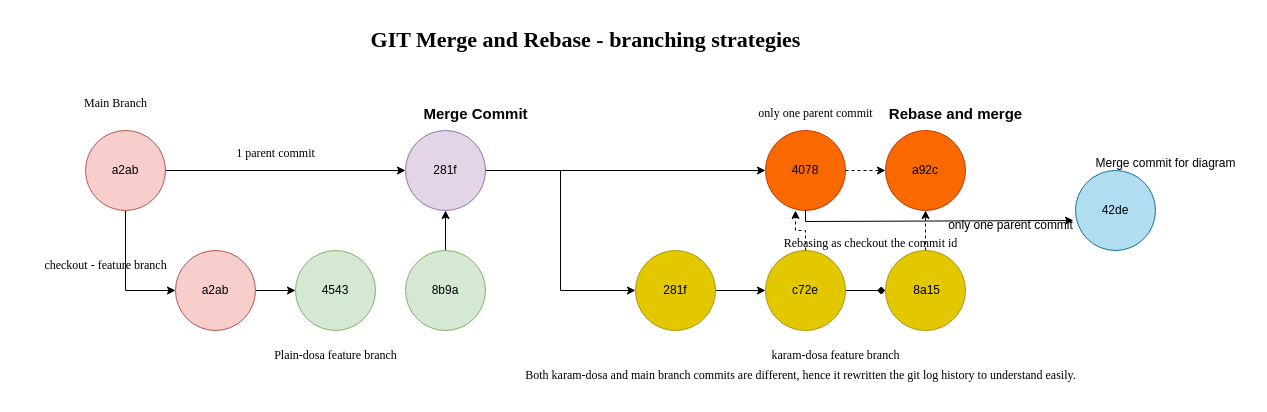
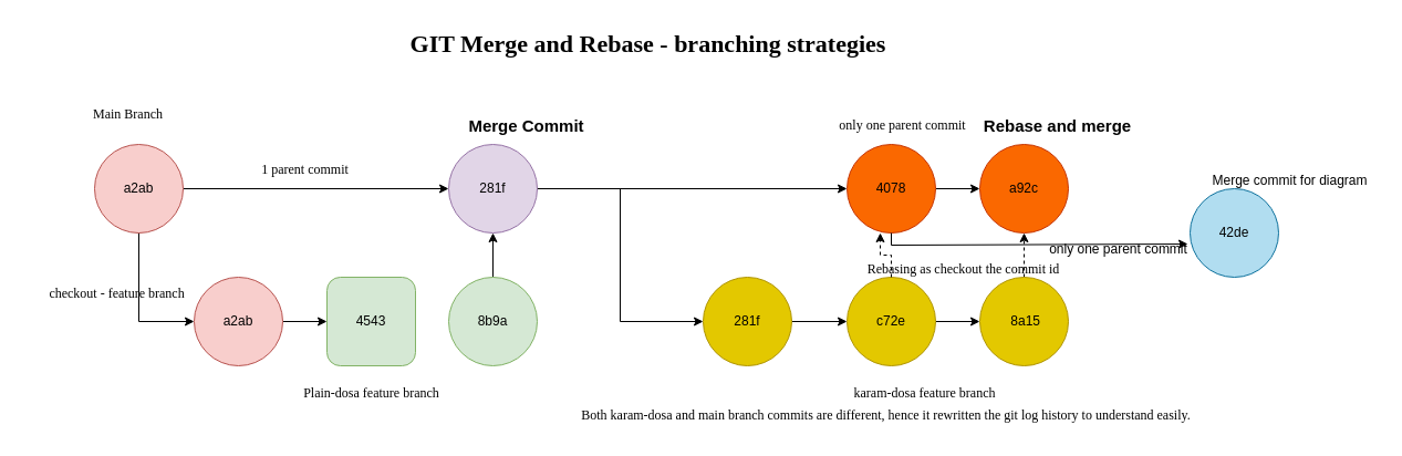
  <mxCell id="0" />
  <mxCell id="1" parent="0" />
  <mxCell id="2" style="edgeStyle=orthogonalEdgeStyle;rounded=0;orthogonalLoop=1;jettySize=auto;html=1;entryX=0;entryY=0.5;entryDx=0;entryDy=0;" edge="1" parent="1" target="6"><mxGeometry relative="1" as="geometry"><mxPoint x="105" y="190" as="sourcePoint" /><mxPoint x="115" y="310" as="targetPoint" /><Array as="points"><mxPoint x="105" y="191" /><mxPoint x="125" y="191" /><mxPoint x="125" y="290" /></Array></mxGeometry></mxCell>
  <mxCell id="3" style="edgeStyle=orthogonalEdgeStyle;rounded=0;orthogonalLoop=1;jettySize=auto;html=1;" edge="1" parent="1" source="4" target="13"><mxGeometry relative="1" as="geometry" /></mxCell>
  <mxCell id="4" value="a2ab" style="ellipse;whiteSpace=wrap;html=1;aspect=fixed;fillColor=#f8cecc;strokeColor=#b85450;" vertex="1" parent="1"><mxGeometry x="85" y="130" width="80" height="80" as="geometry" /></mxCell>
  <mxCell id="5" value="" style="edgeStyle=orthogonalEdgeStyle;rounded=0;orthogonalLoop=1;jettySize=auto;html=1;" edge="1" parent="1" source="6" target="7"><mxGeometry relative="1" as="geometry" /></mxCell>
  <mxCell id="6" value="a2ab" style="ellipse;whiteSpace=wrap;html=1;aspect=fixed;fillColor=#f8cecc;strokeColor=#b85450;" vertex="1" parent="1"><mxGeometry x="175" y="250" width="80" height="80" as="geometry" /></mxCell>
- <mxCell id="7" value="4543" style="ellipse;whiteSpace=wrap;html=1;aspect=fixed;fillColor=#d5e8d4;strokeColor=#82b366;" vertex="1" parent="1"><mxGeometry x="295" y="250" width="80" height="80" as="geometry" /></mxCell>
+ <mxCell id="7" value="4543" style="whiteSpace=wrap;html=1;aspect=fixed;fillColor=#d5e8d4;strokeColor=#82b366;rounded=1;" vertex="1" parent="1"><mxGeometry x="295" y="250" width="80" height="80" as="geometry" /></mxCell>
  <mxCell id="8" value="" style="edgeStyle=orthogonalEdgeStyle;rounded=0;orthogonalLoop=1;jettySize=auto;html=1;" edge="1" parent="1" source="9" target="13"><mxGeometry relative="1" as="geometry" /></mxCell>
  <mxCell id="9" value="8b9a" style="ellipse;whiteSpace=wrap;html=1;aspect=fixed;fillColor=#d5e8d4;strokeColor=#82b366;" vertex="1" parent="1"><mxGeometry x="405" y="250" width="80" height="80" as="geometry" /></mxCell>
  <mxCell id="10" value="checkout - feature branch" style="text;html=1;align=center;verticalAlign=middle;resizable=0;points=[];autosize=1;strokeColor=none;fillColor=none;fontStyle=0;fontFamily=Comic Sans MS;" vertex="1" parent="1"><mxGeometry x="20" y="250" width="170" height="30" as="geometry" /></mxCell>
  <mxCell id="11" style="edgeStyle=orthogonalEdgeStyle;rounded=0;orthogonalLoop=1;jettySize=auto;html=1;entryX=0;entryY=0.5;entryDx=0;entryDy=0;" edge="1" parent="1" source="13" target="17"><mxGeometry relative="1" as="geometry" /></mxCell>
  <mxCell id="12" style="edgeStyle=orthogonalEdgeStyle;rounded=0;orthogonalLoop=1;jettySize=auto;html=1;entryX=0;entryY=0.5;entryDx=0;entryDy=0;" edge="1" parent="1" source="13" target="26"><mxGeometry relative="1" as="geometry" /></mxCell>
  <mxCell id="13" value="281f" style="ellipse;whiteSpace=wrap;html=1;aspect=fixed;fillColor=#e1d5e7;strokeColor=#9673a6;" vertex="1" parent="1"><mxGeometry x="405" y="130" width="80" height="80" as="geometry" /></mxCell>
  <mxCell id="14" value="1 parent commit" style="text;html=1;align=center;verticalAlign=middle;resizable=0;points=[];autosize=1;strokeColor=none;fillColor=none;fontFamily=Comic Sans MS;" vertex="1" parent="1"><mxGeometry x="220" y="138" width="110" height="30" as="geometry" /></mxCell>
  <mxCell id="15" value="Merge Commit" style="text;html=1;align=center;verticalAlign=middle;resizable=0;points=[];autosize=1;strokeColor=none;fillColor=none;fontStyle=1;fontSize=15;" vertex="1" parent="1"><mxGeometry x="415" y="98" width="120" height="30" as="geometry" /></mxCell>
  <mxCell id="16" value="" style="edgeStyle=orthogonalEdgeStyle;rounded=0;orthogonalLoop=1;jettySize=auto;html=1;" edge="1" parent="1" source="17" target="22"><mxGeometry relative="1" as="geometry" /></mxCell>
  <mxCell id="17" value="281f" style="ellipse;whiteSpace=wrap;html=1;aspect=fixed;fillColor=#e3c800;fontColor=#000000;strokeColor=#B09500;" vertex="1" parent="1"><mxGeometry x="635" y="250" width="80" height="80" as="geometry" /></mxCell>
  <mxCell id="18" value="Main Branch" style="text;html=1;align=center;verticalAlign=middle;resizable=0;points=[];autosize=1;strokeColor=none;fillColor=none;fontFamily=Comic Sans MS;" vertex="1" parent="1"><mxGeometry x="70" y="88" width="90" height="30" as="geometry" /></mxCell>
  <mxCell id="19" value="Plain-dosa feature branch" style="text;html=1;align=center;verticalAlign=middle;resizable=0;points=[];autosize=1;strokeColor=none;fillColor=none;fontFamily=Comic Sans MS;" vertex="1" parent="1"><mxGeometry x="250" y="340" width="170" height="30" as="geometry" /></mxCell>
  <mxCell id="20" value="karam-dosa feature branch" style="text;html=1;align=center;verticalAlign=middle;resizable=0;points=[];autosize=1;strokeColor=none;fillColor=none;fontFamily=Comic Sans MS;" vertex="1" parent="1"><mxGeometry x="745" y="340" width="180" height="30" as="geometry" /></mxCell>
- <mxCell id="21" value="" style="edgeStyle=orthogonalEdgeStyle;rounded=0;orthogonalLoop=1;jettySize=auto;html=1;endArrow=diamond;" edge="1" parent="1" source="22" target="24"><mxGeometry relative="1" as="geometry" /></mxCell>
+ <mxCell id="21" value="" style="edgeStyle=orthogonalEdgeStyle;rounded=0;orthogonalLoop=1;jettySize=auto;html=1;" edge="1" parent="1" source="22" target="24"><mxGeometry relative="1" as="geometry" /></mxCell>
  <mxCell id="22" value="c72e" style="ellipse;whiteSpace=wrap;html=1;aspect=fixed;fillColor=#e3c800;fontColor=#000000;strokeColor=#B09500;" vertex="1" parent="1"><mxGeometry x="765" y="250" width="80" height="80" as="geometry" /></mxCell>
  <mxCell id="23" style="edgeStyle=orthogonalEdgeStyle;rounded=0;orthogonalLoop=1;jettySize=auto;html=1;entryX=0.5;entryY=1;entryDx=0;entryDy=0;dashed=1;" edge="1" parent="1" source="24" target="27"><mxGeometry relative="1" as="geometry" /></mxCell>
  <mxCell id="24" value="&amp;nbsp;8a15" style="ellipse;whiteSpace=wrap;html=1;aspect=fixed;fillColor=#e3c800;fontColor=#000000;strokeColor=#B09500;" vertex="1" parent="1"><mxGeometry x="885" y="250" width="80" height="80" as="geometry" /></mxCell>
- <mxCell id="25" value="" style="edgeStyle=orthogonalEdgeStyle;rounded=0;orthogonalLoop=1;jettySize=auto;html=1;dashed=1;" edge="1" parent="1" source="26" target="27"><mxGeometry relative="1" as="geometry" /></mxCell>
+ <mxCell id="25" value="" style="edgeStyle=orthogonalEdgeStyle;rounded=0;orthogonalLoop=1;jettySize=auto;html=1;" edge="1" parent="1" source="26" target="27"><mxGeometry relative="1" as="geometry" /></mxCell>
  <mxCell id="26" value="4078" style="ellipse;whiteSpace=wrap;html=1;aspect=fixed;fillColor=#fa6800;fontColor=#000000;strokeColor=#C73500;" vertex="1" parent="1"><mxGeometry x="765" y="130" width="80" height="80" as="geometry" /></mxCell>
  <mxCell id="27" value="a92c" style="ellipse;whiteSpace=wrap;html=1;aspect=fixed;fillColor=#fa6800;fontColor=#000000;strokeColor=#C73500;" vertex="1" parent="1"><mxGeometry x="885" y="130" width="80" height="80" as="geometry" /></mxCell>
  <mxCell id="28" value="Rebase and merge" style="text;html=1;align=center;verticalAlign=middle;resizable=0;points=[];autosize=1;strokeColor=none;fillColor=none;fontStyle=1;fontSize=15;" vertex="1" parent="1"><mxGeometry x="880" y="98" width="150" height="30" as="geometry" /></mxCell>
  <mxCell id="29" value="only one parent commit" style="text;html=1;align=center;verticalAlign=middle;resizable=0;points=[];autosize=1;strokeColor=none;fillColor=none;fontFamily=Comic Sans MS;" vertex="1" parent="1"><mxGeometry x="740" y="98" width="150" height="30" as="geometry" /></mxCell>
  <mxCell id="30" value="Both karam-dosa and main branch commits are different, hence it rewritten the git log history to understand easily." style="text;html=1;align=center;verticalAlign=middle;resizable=0;points=[];autosize=1;strokeColor=none;fillColor=none;fontFamily=Comic Sans MS;" vertex="1" parent="1"><mxGeometry x="465" y="360" width="670" height="30" as="geometry" /></mxCell>
  <mxCell id="31" value="GIT Merge and Rebase - branching strategies" style="text;html=1;align=center;verticalAlign=middle;resizable=0;points=[];autosize=1;strokeColor=none;fillColor=none;fontFamily=Times New Roman;fontStyle=1;fontSize=22;" vertex="1" parent="1"><mxGeometry x="375" y="20" width="420" height="40" as="geometry" /></mxCell>
  <mxCell id="32" value="42de" style="ellipse;whiteSpace=wrap;html=1;aspect=fixed;fillColor=#b1ddf0;strokeColor=#10739e;" vertex="1" parent="1"><mxGeometry x="1075" y="170" width="80" height="80" as="geometry" /></mxCell>
  <mxCell id="33" style="edgeStyle=orthogonalEdgeStyle;rounded=0;orthogonalLoop=1;jettySize=auto;html=1;" edge="1" parent="1" source="26"><mxGeometry relative="1" as="geometry"><mxPoint x="1073" y="220" as="targetPoint" /><Array as="points"><mxPoint x="805" y="221" /></Array></mxGeometry></mxCell>
  <mxCell id="34" value="Merge commit for diagram" style="text;html=1;align=center;verticalAlign=middle;resizable=0;points=[];autosize=1;strokeColor=none;fillColor=none;" vertex="1" parent="1"><mxGeometry x="1085" y="148" width="160" height="30" as="geometry" /></mxCell>
  <mxCell id="35" value="only one parent commit" style="text;html=1;align=center;verticalAlign=middle;resizable=0;points=[];autosize=1;strokeColor=none;fillColor=none;" vertex="1" parent="1"><mxGeometry x="935" y="210" width="150" height="30" as="geometry" /></mxCell>
  <mxCell id="36" style="edgeStyle=orthogonalEdgeStyle;rounded=0;orthogonalLoop=1;jettySize=auto;html=1;entryX=0.375;entryY=1;entryDx=0;entryDy=0;entryPerimeter=0;dashed=1;" edge="1" parent="1" source="22" target="26"><mxGeometry relative="1" as="geometry" /></mxCell>
  <mxCell id="37" value="Rebasing as checkout the commit id" style="text;html=1;align=center;verticalAlign=middle;resizable=0;points=[];autosize=1;strokeColor=none;fillColor=none;fontFamily=Comic Sans MS;" vertex="1" parent="1"><mxGeometry x="760" y="228" width="220" height="30" as="geometry" /></mxCell>
